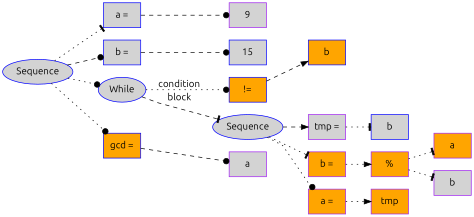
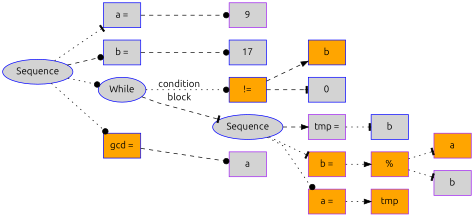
  digraph {
    fontname=Ubuntu
    rankdir=LR
    splines=polyline
    node [color=blue fillcolor=lightgrey fontname=Ubuntu style=filled shape=box]
    edge [arrowhead=dot fontname=Ubuntu style=dotted]
    n1 [label=Sequence shape=""]
    n2 [label="a ="]
    n3 [label="b ="]
    n4 [label=While shape=""]
    n5 [fillcolor=orange label="gcd ="]
    n6 [color=purple label=9]
-   n7 [label=15]
+   n7 [label=17]
    n8 [fillcolor=orange label="!="]
    n9 [label=Sequence shape=""]
    n10 [color=purple label=a]
    n11 [fillcolor=orange label=b]
+   n12 [label=0]
    n13 [color=purple label="tmp ="]
    n14 [color=purple fillcolor=orange label="b ="]
    n15 [color=purple fillcolor=orange label="a ="]
    n16 [label=b]
    n17 [color=purple fillcolor=orange label="%"]
    n18 [color=purple fillcolor=orange label=tmp]
    n19 [color=purple fillcolor=orange label=a]
    n20 [color=purple label=b]
    n1 -> n2 [arrowhead=tee]
    n1 -> n3 [style=dashed]
    n1 -> n4
    n1 -> n5
    n2 -> n6 [style=dashed]
    n3 -> n7 [style=dashed]
    n4 -> n8 [label=condition]
    n4 -> n9 [arrowhead=tee label=block style=dashed]
    n5 -> n10 [style=dashed]
    n8 -> n11 [arrowhead=normal style=dashed]
+   n8 -> n12 [arrowhead=tee style=dashed]
    n9 -> n13 [arrowhead=normal style=dashed]
    n9 -> n14 [arrowhead=tee]
    n9 -> n15
    n13 -> n16 [arrowhead=tee]
    n14 -> n17 [arrowhead=normal]
    n15 -> n18 [arrowhead=normal]
    n17 -> n19 [arrowhead=tee]
    n17 -> n20 [arrowhead=tee]
  }
